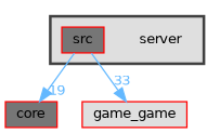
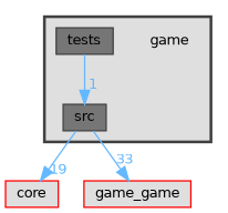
  digraph {
    compound=true
    node [fontname=Helvetica fontsize=10 shape=box color=grey25 fillcolor="#767676" style=filled]
    edge [color=steelblue1 fontcolor=steelblue1 fontname=Helvetica fontsize=10 labeldistance=1.5 labelfontname=Helvetica labelfontsize=10]
-   n1 [height=0.2 label=server shape=plaintext width=0.4 color="" fillcolor="" style=""]
-   n2 [color=red height=0.2 label=src width=0.4]
-   n4 [color=red height=0.2 label=core width=0.4]
+   n1 [height=0.2 label=game shape=plaintext width=0.4 color="" fillcolor="" style=""]
+   n2 [height=0.2 label=src width=0.4]
+   n3 [height=0.2 label=tests width=0.4]
+   n4 [color=red fillcolor="#dfdfdf" height=0.2 label=core width=0.4]
    n5 [color=red fillcolor="#dfdfdf" height=0.2 label=game_game width=0.4]
    subgraph cluster_1 {
      bgcolor="#dfdfdf"
      fontname=Helvetica
      fontsize=10
      pencolor=grey25
      style="filled,bold"
      n1
      n2
+     n3
    }
    n2 -> n4 [headlabel=19]
    n2 -> n5 [headlabel=33]
+   n3 -> n2 [headlabel=1]
  }
